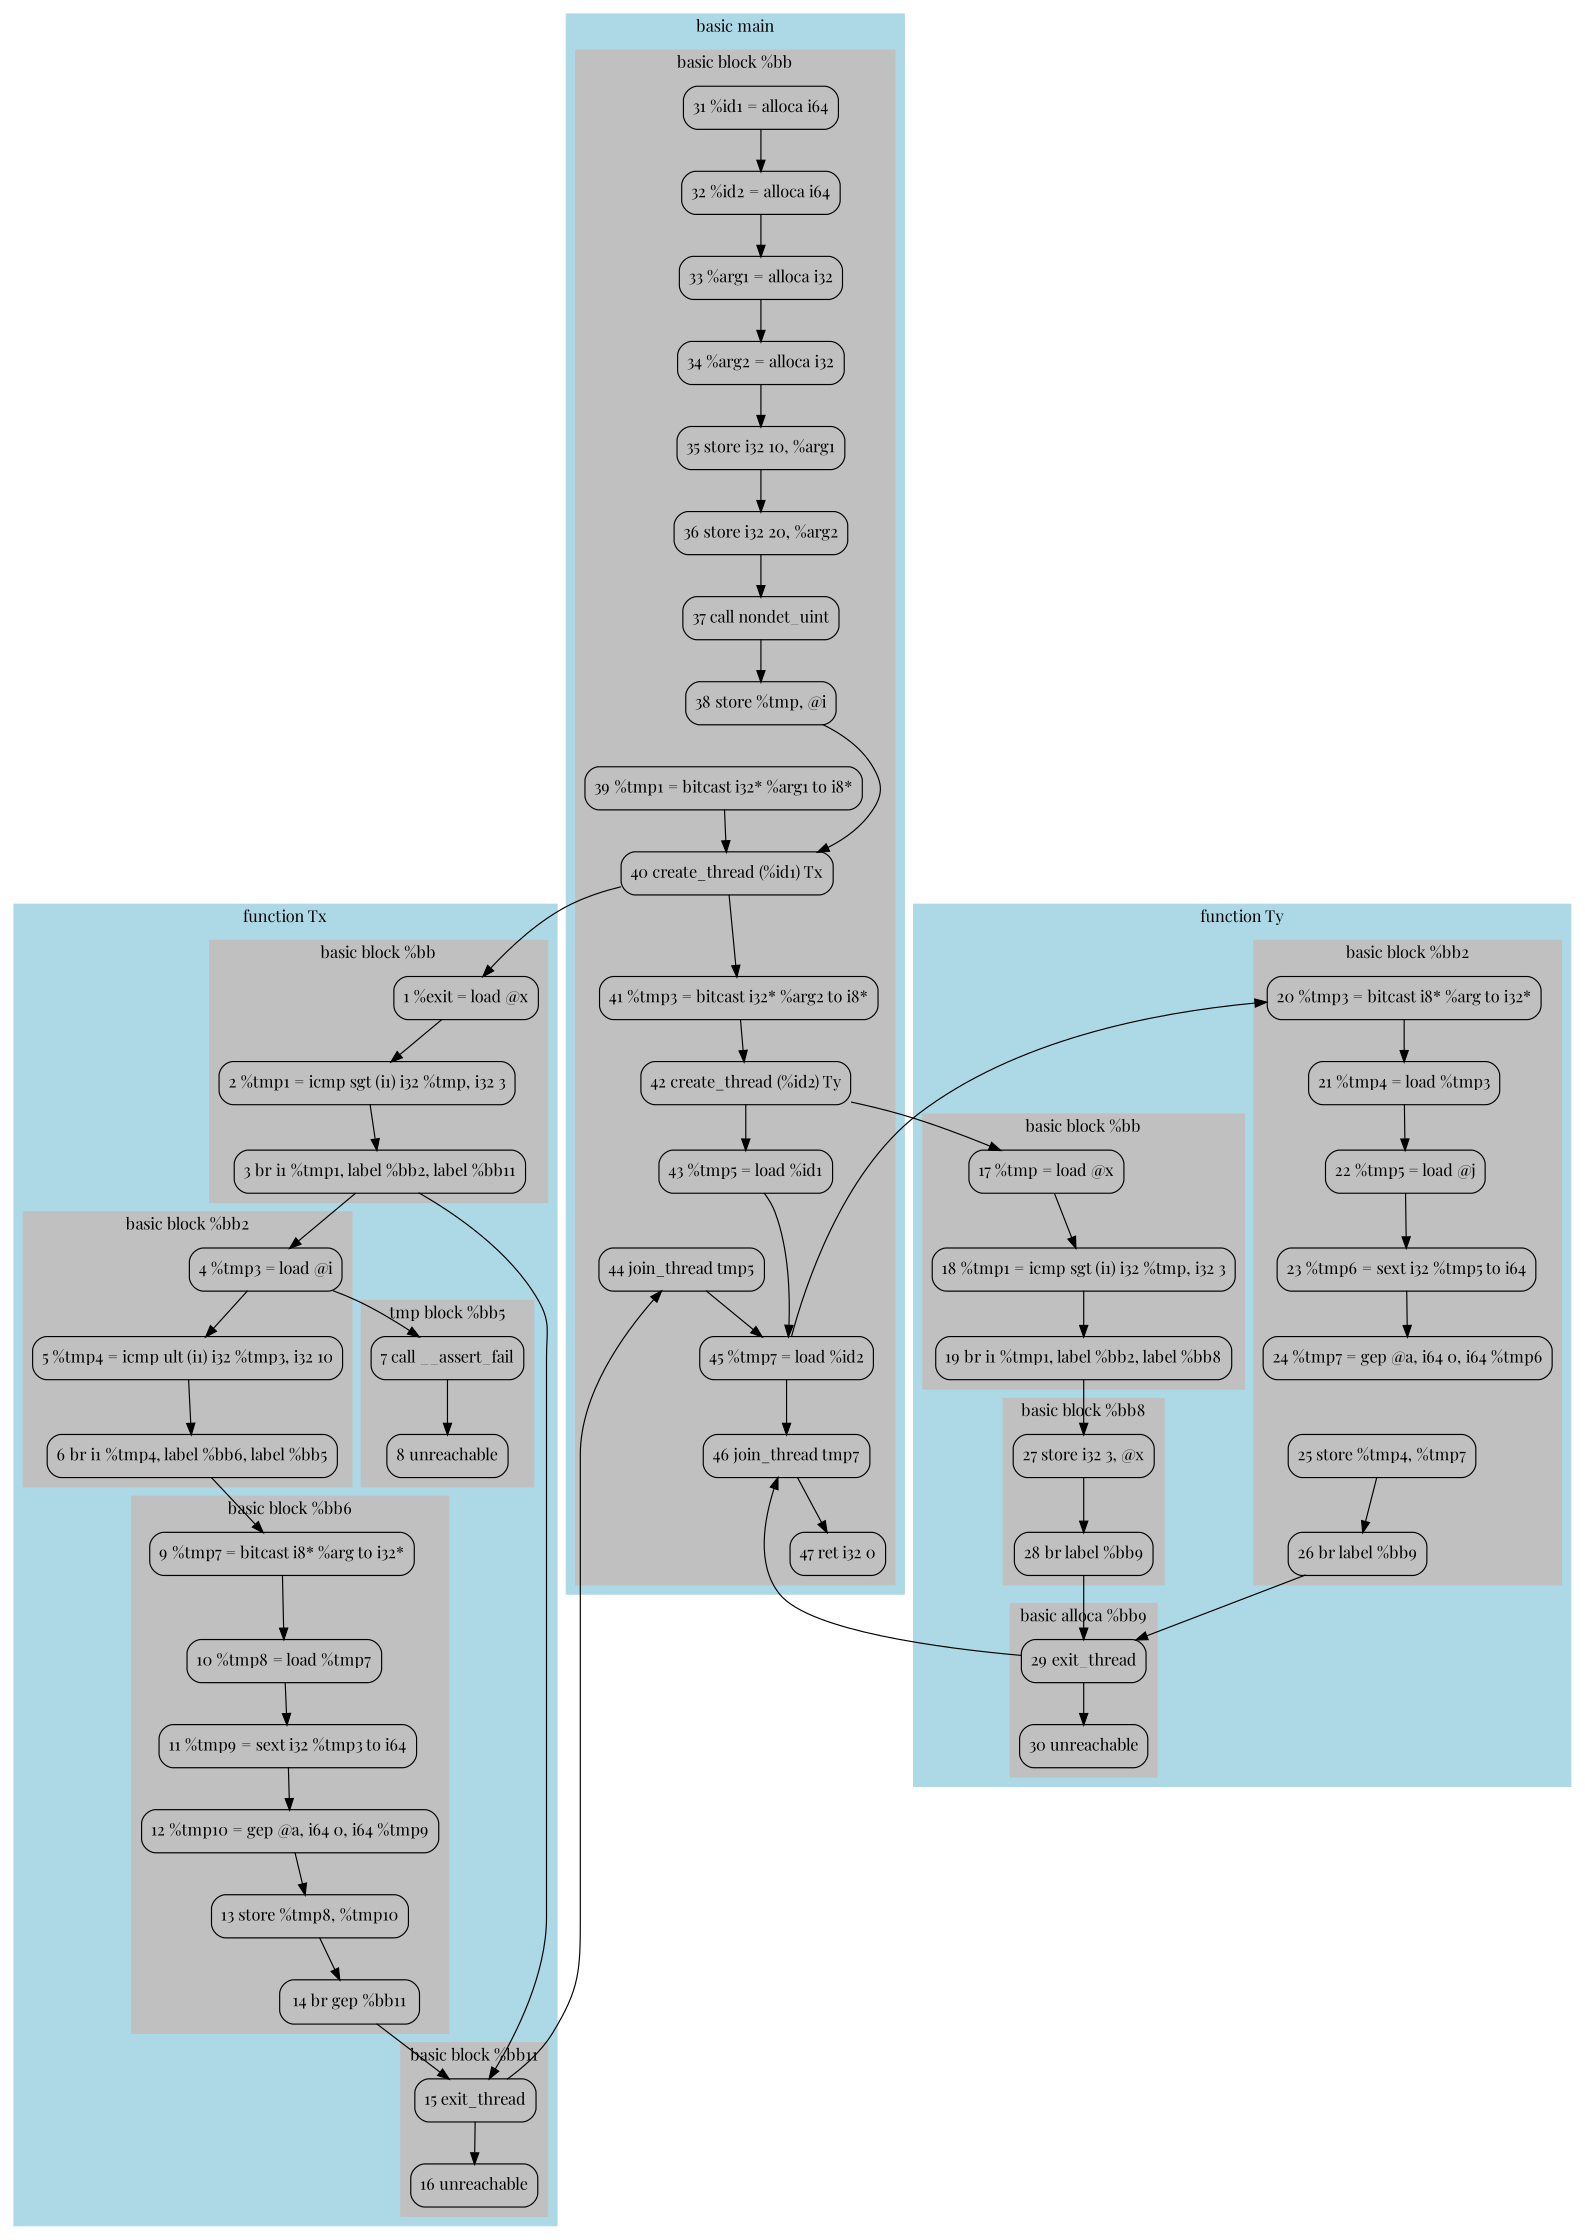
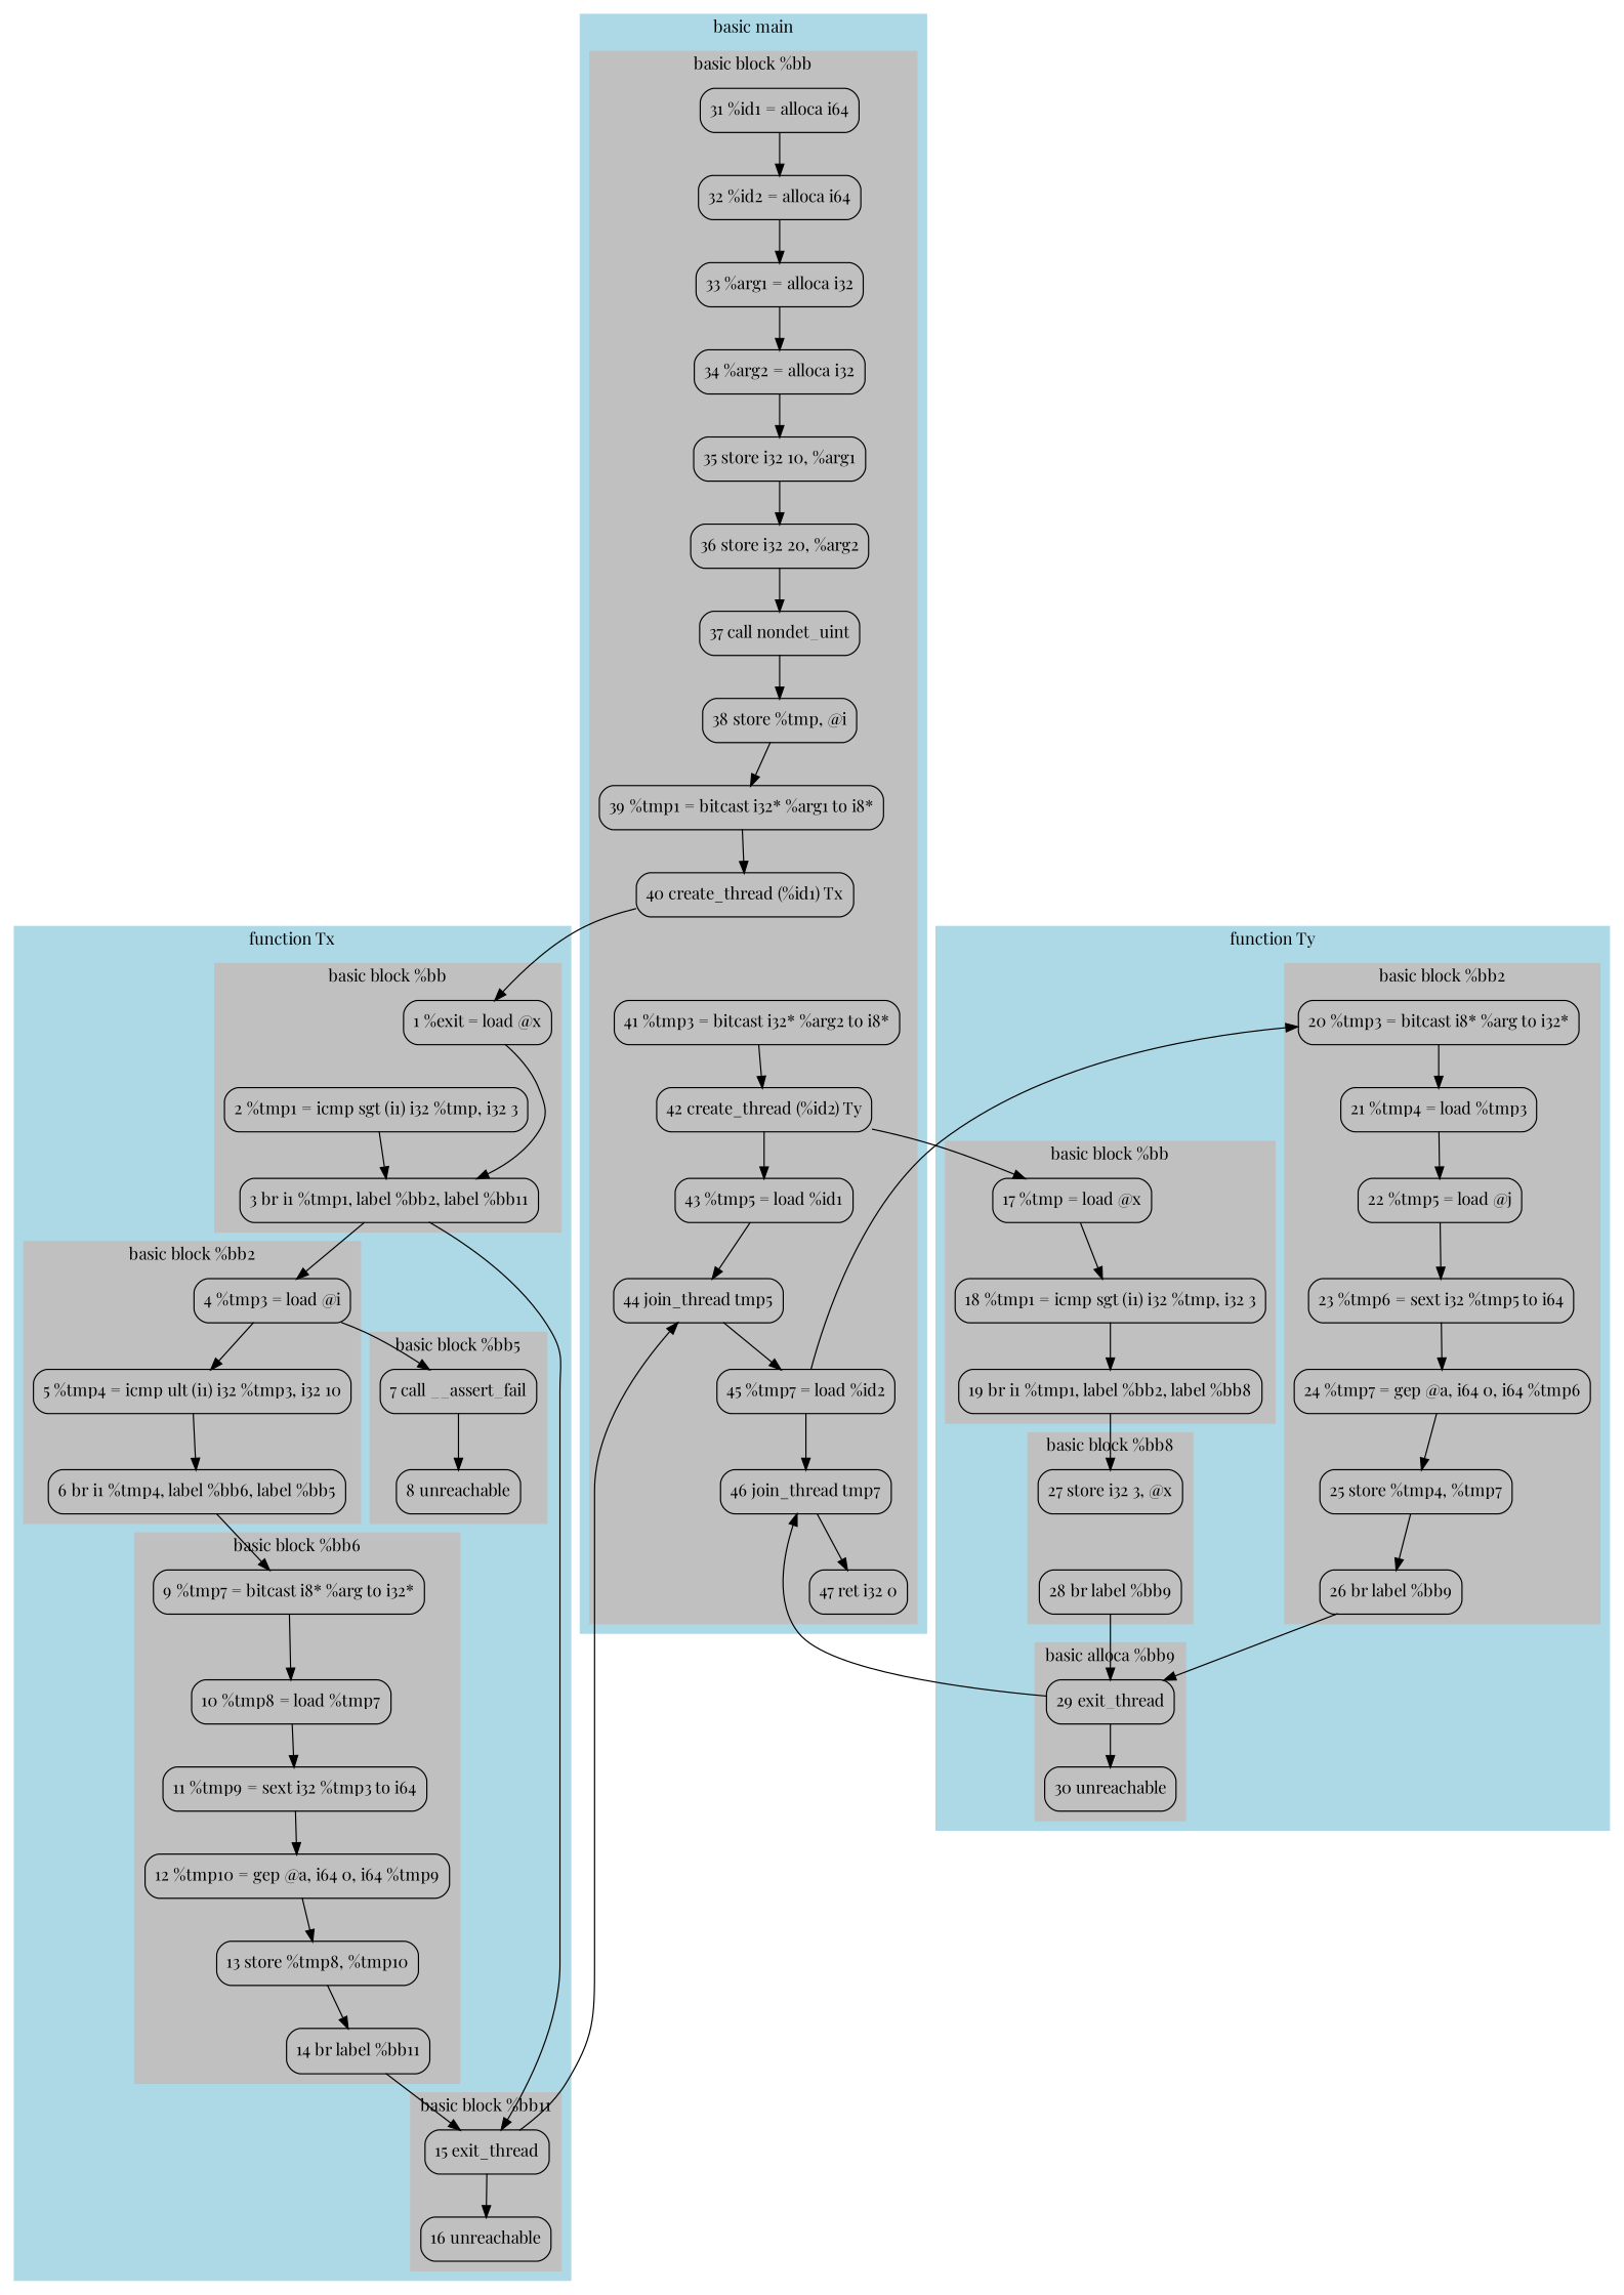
  digraph {
    fontname="Playfair Display"
    node [fontname="Playfair Display" shape=Mrecord]
    edge [fontname="Playfair Display"]
    n1 [label="1 %exit = load @x"]
    n2 [label="2 %tmp1 = icmp sgt (i1) i32 %tmp, i32 3"]
    n3 [label="3 br i1 %tmp1, label %bb2, label %bb11"]
    n4 [label="4 %tmp3 = load @i"]
    n5 [label="5 %tmp4 = icmp ult (i1) i32 %tmp3, i32 10"]
    n6 [label="6 br i1 %tmp4, label %bb6, label %bb5"]
    n7 [label="7 call __assert_fail"]
    n8 [label="8 unreachable"]
    n9 [label="9 %tmp7 = bitcast i8* %arg to i32*"]
    n10 [label="10 %tmp8 = load %tmp7"]
    n11 [label="11 %tmp9 = sext i32 %tmp3 to i64"]
    n12 [label="12 %tmp10 = gep @a, i64 0, i64 %tmp9"]
    n13 [label="13 store %tmp8, %tmp10"]
-   n14 [label="14 br gep %bb11"]
+   n14 [label="14 br label %bb11"]
    n15 [label="15 exit_thread"]
    n16 [label="16 unreachable"]
    n17 [label="17 %tmp = load @x"]
    n18 [label="18 %tmp1 = icmp sgt (i1) i32 %tmp, i32 3"]
    n19 [label="19 br i1 %tmp1, label %bb2, label %bb8"]
    n20 [label="20 %tmp3 = bitcast i8* %arg to i32*"]
    n21 [label="21 %tmp4 = load %tmp3"]
    n22 [label="22 %tmp5 = load @j"]
    n23 [label="23 %tmp6 = sext i32 %tmp5 to i64"]
    n24 [label="24 %tmp7 = gep @a, i64 0, i64 %tmp6"]
    n25 [label="25 store %tmp4, %tmp7"]
    n26 [label="26 br label %bb9"]
    n27 [label="27 store i32 3, @x"]
    n28 [label="28 br label %bb9"]
    n29 [label="29 exit_thread"]
    n30 [label="30 unreachable"]
    n31 [label="31 %id1 = alloca i64"]
    n32 [label="32 %id2 = alloca i64"]
    n33 [label="33 %arg1 = alloca i32"]
    n34 [label="34 %arg2 = alloca i32"]
    n35 [label="35 store i32 10, %arg1"]
    n36 [label="36 store i32 20, %arg2"]
    n37 [label="37 call nondet_uint"]
    n38 [label="38 store %tmp, @i"]
    n39 [label="39 %tmp1 = bitcast i32* %arg1 to i8*"]
    n40 [label="40 create_thread (%id1) Tx"]
    n41 [label="41 %tmp3 = bitcast i32* %arg2 to i8*"]
    n42 [label="42 create_thread (%id2) Ty"]
    n43 [label="43 %tmp5 = load %id1"]
    n44 [label="44 join_thread tmp5"]
    n45 [label="45 %tmp7 = load %id2"]
    n46 [label="46 join_thread tmp7"]
    n47 [label="47 ret i32 0"]
    subgraph cluster_1 {
      color=lightblue
      label="function Tx"
      style=filled
      subgraph cluster_2 {
        color=gray
        label="basic block %bb"
        style=filled
        n1
        n2
        n3
      }
      subgraph cluster_3 {
        color=gray
        label="basic block %bb2"
        style=filled
        n4
        n5
        n6
      }
      subgraph cluster_4 {
        color=gray
-       label="tmp block %bb5"
+       label="basic block %bb5"
        style=filled
        n7
        n8
      }
      subgraph cluster_5 {
        color=gray
        label="basic block %bb6"
        style=filled
        n9
        n10
        n11
        n12
        n13
        n14
      }
      subgraph cluster_6 {
        color=gray
        label="basic block %bb11"
        style=filled
        n15
        n16
      }
    }
    subgraph cluster_7 {
      color=lightblue
      label="function Ty"
      style=filled
      subgraph cluster_8 {
        color=gray
        label="basic block %bb"
        style=filled
        n17
        n18
        n19
      }
      subgraph cluster_9 {
        color=gray
        label="basic block %bb2"
        style=filled
        n20
        n21
        n22
        n23
        n24
        n25
        n26
      }
      subgraph cluster_10 {
        color=gray
        label="basic block %bb8"
        style=filled
        n27
        n28
      }
      subgraph cluster_11 {
        color=gray
        label="basic alloca %bb9"
        style=filled
        n29
        n30
      }
    }
    subgraph cluster_12 {
      color=lightblue
      label="basic main"
      style=filled
      subgraph cluster_13 {
        color=gray
        label="basic block %bb"
        style=filled
        n31
        n32
        n33
        n34
        n35
        n36
        n37
        n38
        n39
        n40
        n41
        n42
        n43
        n44
        n45
        n46
        n47
      }
    }
-   n1 -> n2
+   n1 -> n3
    n2 -> n3
    n3 -> n4
    n3 -> n15
    n4 -> n5
    n4 -> n7
    n5 -> n6
    n6 -> n9
    n7 -> n8
    n9 -> n10
    n10 -> n11
    n11 -> n12
    n12 -> n13
    n13 -> n14
    n14 -> n15
    n15 -> n16
    n15 -> n44
    n17 -> n18
    n18 -> n19
    n19 -> n27
    n20 -> n21
    n21 -> n22
    n22 -> n23
    n23 -> n24
+   n24 -> n25
    n25 -> n26
    n26 -> n29
-   n27 -> n28
    n28 -> n29
    n29 -> n30
    n29 -> n46
    n31 -> n32
    n32 -> n33
    n33 -> n34
    n34 -> n35
    n35 -> n36
    n36 -> n37
    n37 -> n38
-   n38 -> n40
+   n38 -> n39
    n39 -> n40
    n40 -> n1
-   n40 -> n41
    n41 -> n42
    n42 -> n17
    n42 -> n43
-   n43 -> n45
+   n43 -> n44
    n44 -> n45
    n45 -> n20
    n45 -> n46
    n46 -> n47
  }
